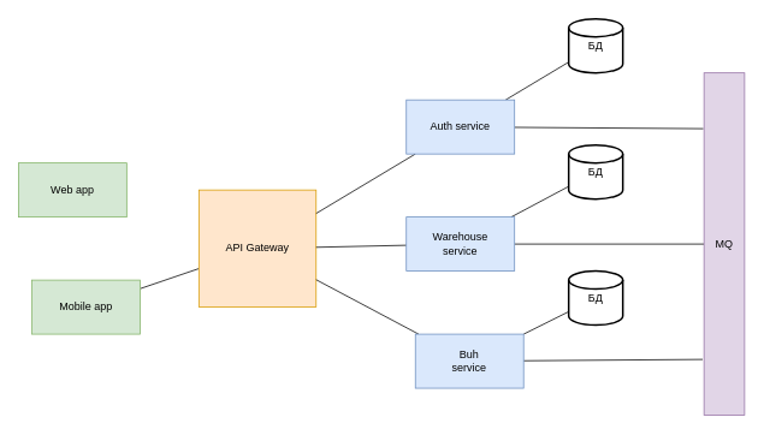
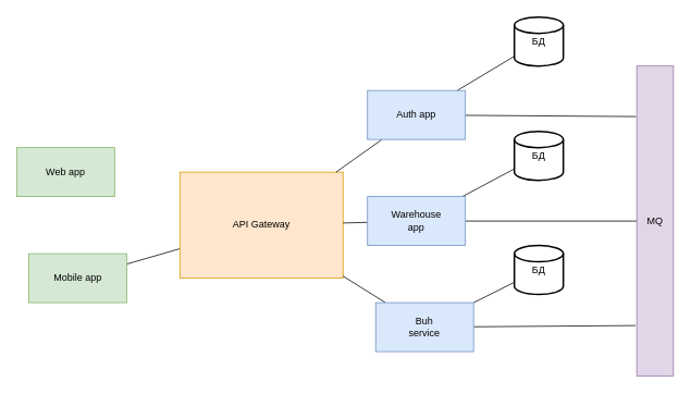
  <mxCell id="0" />
  <mxCell id="1" parent="0" />
  <mxCell id="2" value="Web app" style="rounded=0;whiteSpace=wrap;html=1;fillColor=#d5e8d4;strokeColor=#82b366;" parent="1" vertex="1"><mxGeometry x="20" y="180" width="120" height="60" as="geometry" /></mxCell>
  <mxCell id="3" style="rounded=0;orthogonalLoop=1;jettySize=auto;html=1;endArrow=none;endFill=0;" parent="1" source="4" target="5" edge="1"><mxGeometry relative="1" as="geometry" /></mxCell>
  <mxCell id="4" value="Mobile app" style="rounded=0;whiteSpace=wrap;html=1;fillColor=#d5e8d4;strokeColor=#82b366;" parent="1" vertex="1"><mxGeometry x="35" y="310" width="120" height="60" as="geometry" /></mxCell>
- <mxCell id="5" value="API Gateway" style="whiteSpace=wrap;html=1;aspect=fixed;fillColor=#ffe6cc;strokeColor=#d79b00;" parent="1" vertex="1"><mxGeometry x="220" y="210" width="130" height="130" as="geometry" /></mxCell>
+ <mxCell id="5" value="API Gateway" style="whiteSpace=wrap;html=1;aspect=fixed;fillColor=#ffe6cc;strokeColor=#d79b00;" parent="1" vertex="1"><mxGeometry x="220" y="210" width="200" height="130" as="geometry" /></mxCell>
  <mxCell id="6" style="rounded=0;orthogonalLoop=1;jettySize=auto;html=1;endArrow=none;endFill=0;" parent="1" source="9" target="10" edge="1"><mxGeometry relative="1" as="geometry" /></mxCell>
  <mxCell id="7" style="rounded=0;orthogonalLoop=1;jettySize=auto;html=1;startArrow=none;startFill=0;endArrow=none;endFill=0;" parent="1" source="9" target="5" edge="1"><mxGeometry relative="1" as="geometry" /></mxCell>
  <mxCell id="8" style="rounded=0;orthogonalLoop=1;jettySize=auto;html=1;startArrow=none;startFill=0;endArrow=none;endFill=0;entryX=-0.017;entryY=0.163;entryDx=0;entryDy=0;entryPerimeter=0;" parent="1" source="9" target="16" edge="1"><mxGeometry relative="1" as="geometry" /></mxCell>
- <mxCell id="9" value="Auth service" style="rounded=0;whiteSpace=wrap;html=1;fillColor=#dae8fc;strokeColor=#6c8ebf;" parent="1" vertex="1"><mxGeometry x="450" y="110" width="120" height="60" as="geometry" /></mxCell>
+ <mxCell id="9" value="Auth app" style="rounded=0;whiteSpace=wrap;html=1;fillColor=#dae8fc;strokeColor=#6c8ebf;" parent="1" vertex="1"><mxGeometry x="450" y="110" width="120" height="60" as="geometry" /></mxCell>
  <mxCell id="10" value="БД" style="strokeWidth=2;html=1;shape=mxgraph.flowchart.database;whiteSpace=wrap;" parent="1" vertex="1"><mxGeometry x="630" y="20" width="60" height="60" as="geometry" /></mxCell>
  <mxCell id="11" style="rounded=0;orthogonalLoop=1;jettySize=auto;html=1;endArrow=none;endFill=0;" parent="1" source="14" target="15" edge="1"><mxGeometry relative="1" as="geometry" /></mxCell>
  <mxCell id="12" style="rounded=0;orthogonalLoop=1;jettySize=auto;html=1;startArrow=none;startFill=0;endArrow=none;endFill=0;" parent="1" source="14" target="5" edge="1"><mxGeometry relative="1" as="geometry" /></mxCell>
  <mxCell id="13" style="rounded=0;orthogonalLoop=1;jettySize=auto;html=1;startArrow=none;startFill=0;exitX=1;exitY=0.5;exitDx=0;exitDy=0;endArrow=none;endFill=0;entryX=0;entryY=0.5;entryDx=0;entryDy=0;" parent="1" source="14" target="16" edge="1"><mxGeometry relative="1" as="geometry" /></mxCell>
- <mxCell id="14" value="Warehouse &lt;br&gt;service" style="rounded=0;whiteSpace=wrap;html=1;fillColor=#dae8fc;strokeColor=#6c8ebf;" parent="1" vertex="1"><mxGeometry x="450" y="240" width="120" height="60" as="geometry" /></mxCell>
+ <mxCell id="14" value="Warehouse &lt;br&gt;app" style="rounded=0;whiteSpace=wrap;html=1;fillColor=#dae8fc;strokeColor=#6c8ebf;" parent="1" vertex="1"><mxGeometry x="450" y="240" width="120" height="60" as="geometry" /></mxCell>
  <mxCell id="15" value="БД" style="strokeWidth=2;html=1;shape=mxgraph.flowchart.database;whiteSpace=wrap;" parent="1" vertex="1"><mxGeometry x="630" y="160" width="60" height="60" as="geometry" /></mxCell>
  <mxCell id="16" value="MQ" style="rounded=0;whiteSpace=wrap;html=1;fillColor=#e1d5e7;strokeColor=#9673a6;" parent="1" vertex="1"><mxGeometry x="780" y="80" width="45" height="380" as="geometry" /></mxCell>
  <mxCell id="17" style="rounded=0;orthogonalLoop=1;jettySize=auto;html=1;startArrow=none;startFill=0;endArrow=none;endFill=0;" parent="1" source="20" target="5" edge="1"><mxGeometry relative="1" as="geometry" /></mxCell>
  <mxCell id="18" style="rounded=0;orthogonalLoop=1;jettySize=auto;html=1;endArrow=none;endFill=0;" parent="1" source="20" target="21" edge="1"><mxGeometry relative="1" as="geometry" /></mxCell>
  <mxCell id="19" style="rounded=0;orthogonalLoop=1;jettySize=auto;html=1;entryX=-0.033;entryY=0.837;entryDx=0;entryDy=0;entryPerimeter=0;endArrow=none;endFill=0;" parent="1" source="20" target="16" edge="1"><mxGeometry relative="1" as="geometry" /></mxCell>
  <mxCell id="20" value="Buh&lt;br&gt;service" style="rounded=0;whiteSpace=wrap;html=1;fillColor=#dae8fc;strokeColor=#6c8ebf;" parent="1" vertex="1"><mxGeometry x="460" y="370" width="120" height="60" as="geometry" /></mxCell>
  <mxCell id="21" value="БД" style="strokeWidth=2;html=1;shape=mxgraph.flowchart.database;whiteSpace=wrap;" parent="1" vertex="1"><mxGeometry x="630" y="300" width="60" height="60" as="geometry" /></mxCell>
